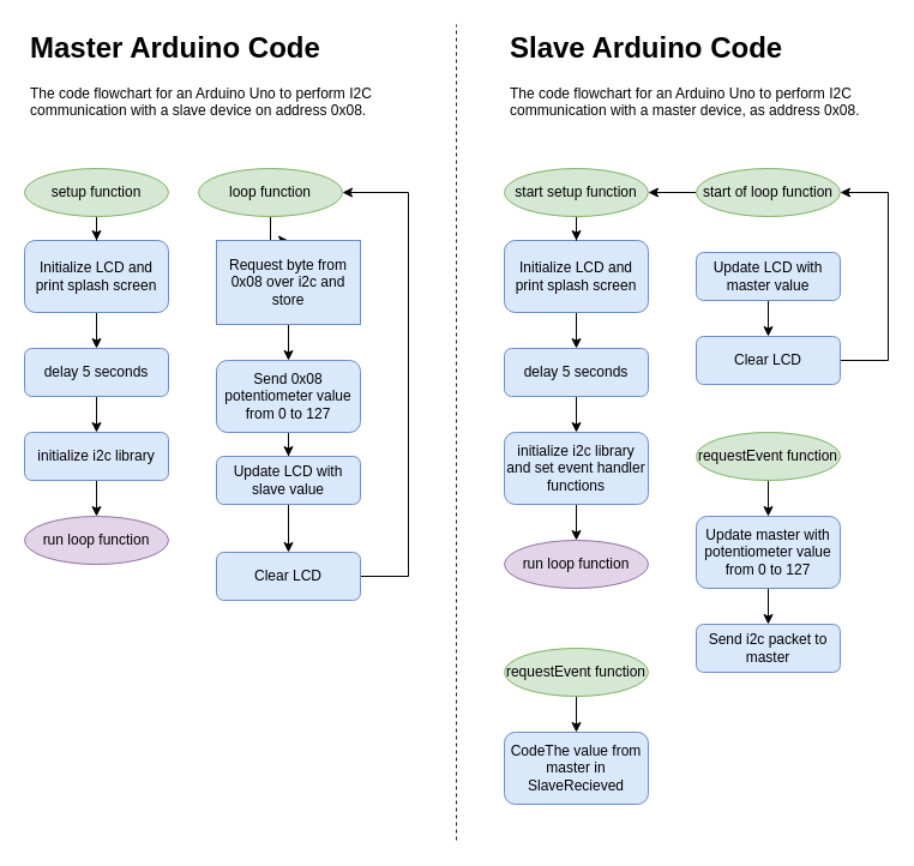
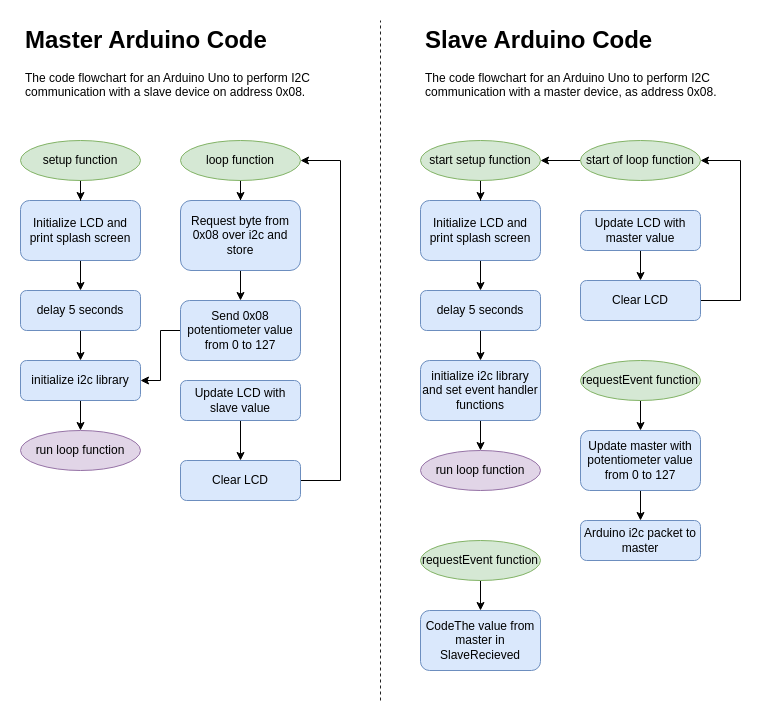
  <mxCell id="0" />
  <mxCell id="1" parent="0" />
  <mxCell id="2" value="" style="edgeStyle=orthogonalEdgeStyle;rounded=0;orthogonalLoop=1;jettySize=auto;html=1;" edge="1" parent="1" source="3" target="7"><mxGeometry relative="1" as="geometry" /></mxCell>
  <mxCell id="3" value="Initialize LCD and print splash screen" style="rounded=1;whiteSpace=wrap;html=1;fillColor=#dae8fc;strokeColor=#6c8ebf;" vertex="1" parent="1"><mxGeometry x="20" y="200" width="120" height="60" as="geometry" /></mxCell>
  <mxCell id="4" style="edgeStyle=orthogonalEdgeStyle;rounded=0;orthogonalLoop=1;jettySize=auto;html=1;entryX=0.5;entryY=0;entryDx=0;entryDy=0;" edge="1" parent="1" source="5" target="3"><mxGeometry relative="1" as="geometry" /></mxCell>
  <mxCell id="5" value="setup function" style="ellipse;whiteSpace=wrap;html=1;fillColor=#d5e8d4;strokeColor=#82b366;" vertex="1" parent="1"><mxGeometry x="20" y="140" width="120" height="40" as="geometry" /></mxCell>
  <mxCell id="6" value="" style="edgeStyle=orthogonalEdgeStyle;rounded=0;orthogonalLoop=1;jettySize=auto;html=1;" edge="1" parent="1" source="7" target="9"><mxGeometry relative="1" as="geometry" /></mxCell>
  <mxCell id="7" value="delay 5 seconds" style="whiteSpace=wrap;html=1;fillColor=#dae8fc;strokeColor=#6c8ebf;rounded=1;" vertex="1" parent="1"><mxGeometry x="20" y="290" width="120" height="40" as="geometry" /></mxCell>
  <mxCell id="8" value="" style="edgeStyle=orthogonalEdgeStyle;rounded=0;orthogonalLoop=1;jettySize=auto;html=1;" edge="1" parent="1" source="9" target="26"><mxGeometry relative="1" as="geometry" /></mxCell>
  <mxCell id="9" value="initialize i2c library" style="whiteSpace=wrap;html=1;fillColor=#dae8fc;strokeColor=#6c8ebf;rounded=1;" vertex="1" parent="1"><mxGeometry x="20" y="360" width="120" height="40" as="geometry" /></mxCell>
  <mxCell id="10" value="" style="edgeStyle=orthogonalEdgeStyle;rounded=0;orthogonalLoop=1;jettySize=auto;html=1;" edge="1" parent="1" source="11" target="13"><mxGeometry relative="1" as="geometry" /></mxCell>
- <mxCell id="11" value="loop&amp;nbsp;function" style="ellipse;whiteSpace=wrap;html=1;fillColor=#d5e8d4;strokeColor=#82b366;" vertex="1" parent="1"><mxGeometry x="165" y="140" width="120" height="40" as="geometry" /></mxCell>
+ <mxCell id="11" value="loop&amp;nbsp;function" style="ellipse;whiteSpace=wrap;html=1;fillColor=#d5e8d4;strokeColor=#82b366;" vertex="1" parent="1"><mxGeometry x="180" y="140" width="120" height="40" as="geometry" /></mxCell>
  <mxCell id="12" value="" style="edgeStyle=orthogonalEdgeStyle;rounded=0;orthogonalLoop=1;jettySize=auto;html=1;" edge="1" parent="1" source="13" target="15"><mxGeometry relative="1" as="geometry" /></mxCell>
- <mxCell id="13" value="Request byte from 0x08 over i2c and store" style="whiteSpace=wrap;html=1;fillColor=#dae8fc;strokeColor=#6c8ebf;rounded=0;" vertex="1" parent="1"><mxGeometry x="180" y="200" width="120" height="70" as="geometry" /></mxCell>
- <mxCell id="14" value="" style="edgeStyle=orthogonalEdgeStyle;rounded=0;orthogonalLoop=1;jettySize=auto;html=1;" edge="1" parent="1" source="15" target="18"><mxGeometry relative="1" as="geometry" /></mxCell>
+ <mxCell id="13" value="Request byte from 0x08 over i2c and store" style="rounded=1;whiteSpace=wrap;html=1;fillColor=#dae8fc;strokeColor=#6c8ebf;" vertex="1" parent="1"><mxGeometry x="180" y="200" width="120" height="70" as="geometry" /></mxCell>
+ <mxCell id="14" value="" style="edgeStyle=orthogonalEdgeStyle;rounded=0;orthogonalLoop=1;jettySize=auto;html=1;" edge="1" parent="1" source="15" target="9"><mxGeometry relative="1" as="geometry" /></mxCell>
  <mxCell id="15" value="Send 0x08 potentiometer value from 0 to 127" style="whiteSpace=wrap;html=1;fillColor=#dae8fc;strokeColor=#6c8ebf;rounded=1;" vertex="1" parent="1"><mxGeometry x="180" y="300" width="120" height="60" as="geometry" /></mxCell>
  <mxCell id="16" style="edgeStyle=orthogonalEdgeStyle;rounded=0;orthogonalLoop=1;jettySize=auto;html=1;entryX=1;entryY=0.5;entryDx=0;entryDy=0;exitX=1;exitY=0.5;exitDx=0;exitDy=0;" edge="1" parent="1" source="19" target="11"><mxGeometry relative="1" as="geometry"><mxPoint x="350" y="420" as="sourcePoint" /><Array as="points"><mxPoint x="340" y="480" /><mxPoint x="340" y="160" /></Array></mxGeometry></mxCell>
  <mxCell id="17" value="" style="edgeStyle=orthogonalEdgeStyle;rounded=0;orthogonalLoop=1;jettySize=auto;html=1;" edge="1" parent="1" source="18" target="19"><mxGeometry relative="1" as="geometry" /></mxCell>
  <mxCell id="18" value="Update LCD with slave value" style="whiteSpace=wrap;html=1;fillColor=#dae8fc;strokeColor=#6c8ebf;rounded=1;" vertex="1" parent="1"><mxGeometry x="180" y="380" width="120" height="40" as="geometry" /></mxCell>
  <mxCell id="19" value="Clear LCD" style="whiteSpace=wrap;html=1;fillColor=#dae8fc;strokeColor=#6c8ebf;rounded=1;" vertex="1" parent="1"><mxGeometry x="180" y="460" width="120" height="40" as="geometry" /></mxCell>
  <mxCell id="20" value="" style="edgeStyle=orthogonalEdgeStyle;rounded=0;orthogonalLoop=1;jettySize=auto;html=1;" edge="1" parent="1" source="21" target="30"><mxGeometry relative="1" as="geometry"><mxPoint x="640" y="200" as="targetPoint" /></mxGeometry></mxCell>
  <mxCell id="21" value="start of loop function" style="ellipse;whiteSpace=wrap;html=1;fillColor=#d5e8d4;strokeColor=#82b366;" vertex="1" parent="1"><mxGeometry x="580" y="140" width="120" height="40" as="geometry" /></mxCell>
  <mxCell id="22" style="edgeStyle=orthogonalEdgeStyle;rounded=0;orthogonalLoop=1;jettySize=auto;html=1;entryX=1;entryY=0.5;entryDx=0;entryDy=0;exitX=1;exitY=0.5;exitDx=0;exitDy=0;" edge="1" parent="1" source="25" target="21"><mxGeometry relative="1" as="geometry"><mxPoint x="750" y="420" as="sourcePoint" /><Array as="points"><mxPoint x="740" y="300" /><mxPoint x="740" y="160" /></Array></mxGeometry></mxCell>
  <mxCell id="23" value="" style="edgeStyle=orthogonalEdgeStyle;rounded=0;orthogonalLoop=1;jettySize=auto;html=1;" edge="1" parent="1" source="24" target="25"><mxGeometry relative="1" as="geometry" /></mxCell>
  <mxCell id="24" value="Update LCD with master value" style="whiteSpace=wrap;html=1;fillColor=#dae8fc;strokeColor=#6c8ebf;rounded=1;" vertex="1" parent="1"><mxGeometry x="580" y="210" width="120" height="40" as="geometry" /></mxCell>
  <mxCell id="25" value="Clear LCD" style="whiteSpace=wrap;html=1;fillColor=#dae8fc;strokeColor=#6c8ebf;rounded=1;" vertex="1" parent="1"><mxGeometry x="580" y="280" width="120" height="40" as="geometry" /></mxCell>
  <mxCell id="26" value="run loop function" style="ellipse;whiteSpace=wrap;html=1;fillColor=#e1d5e7;strokeColor=#9673a6;" vertex="1" parent="1"><mxGeometry x="20" y="430" width="120" height="40" as="geometry" /></mxCell>
  <mxCell id="27" value="" style="edgeStyle=orthogonalEdgeStyle;rounded=0;orthogonalLoop=1;jettySize=auto;html=1;" edge="1" parent="1" source="28" target="32"><mxGeometry relative="1" as="geometry" /></mxCell>
  <mxCell id="28" value="Initialize LCD and print splash screen" style="rounded=1;whiteSpace=wrap;html=1;fillColor=#dae8fc;strokeColor=#6c8ebf;" vertex="1" parent="1"><mxGeometry x="420" y="200" width="120" height="60" as="geometry" /></mxCell>
  <mxCell id="29" style="edgeStyle=orthogonalEdgeStyle;rounded=0;orthogonalLoop=1;jettySize=auto;html=1;entryX=0.5;entryY=0;entryDx=0;entryDy=0;" edge="1" parent="1" source="30" target="28"><mxGeometry relative="1" as="geometry" /></mxCell>
  <mxCell id="30" value="start setup function" style="ellipse;whiteSpace=wrap;html=1;fillColor=#d5e8d4;strokeColor=#82b366;" vertex="1" parent="1"><mxGeometry x="420" y="140" width="120" height="40" as="geometry" /></mxCell>
  <mxCell id="31" value="" style="edgeStyle=orthogonalEdgeStyle;rounded=0;orthogonalLoop=1;jettySize=auto;html=1;" edge="1" parent="1" source="32" target="34"><mxGeometry relative="1" as="geometry" /></mxCell>
  <mxCell id="32" value="delay 5 seconds" style="whiteSpace=wrap;html=1;fillColor=#dae8fc;strokeColor=#6c8ebf;rounded=1;" vertex="1" parent="1"><mxGeometry x="420" y="290" width="120" height="40" as="geometry" /></mxCell>
  <mxCell id="33" value="" style="edgeStyle=orthogonalEdgeStyle;rounded=0;orthogonalLoop=1;jettySize=auto;html=1;" edge="1" parent="1" source="34" target="35"><mxGeometry relative="1" as="geometry" /></mxCell>
  <mxCell id="34" value="initialize i2c library and set event handler functions" style="whiteSpace=wrap;html=1;fillColor=#dae8fc;strokeColor=#6c8ebf;rounded=1;" vertex="1" parent="1"><mxGeometry x="420" y="360" width="120" height="60" as="geometry" /></mxCell>
  <mxCell id="35" value="run loop function" style="ellipse;whiteSpace=wrap;html=1;fillColor=#e1d5e7;strokeColor=#9673a6;" vertex="1" parent="1"><mxGeometry x="420" y="450" width="120" height="40" as="geometry" /></mxCell>
  <mxCell id="36" value="&lt;h1&gt;Master Arduino Code&lt;/h1&gt;&lt;p&gt;The code flowchart for an Arduino Uno to perform I2C communication with a slave device on address 0x08.&lt;/p&gt;" style="text;html=1;strokeColor=none;fillColor=none;spacing=5;spacingTop=-20;whiteSpace=wrap;overflow=hidden;rounded=0;" vertex="1" parent="1"><mxGeometry x="20" y="20" width="320" height="100" as="geometry" /></mxCell>
  <mxCell id="37" value="&lt;h1&gt;Slave Arduino Code&lt;/h1&gt;&lt;p&gt;The code flowchart for an Arduino Uno to perform I2C communication with a master device, as address 0x08.&lt;/p&gt;" style="text;html=1;strokeColor=none;fillColor=none;spacing=5;spacingTop=-20;whiteSpace=wrap;overflow=hidden;rounded=0;" vertex="1" parent="1"><mxGeometry x="420" y="20" width="320" height="100" as="geometry" /></mxCell>
  <mxCell id="38" value="" style="endArrow=none;dashed=1;html=1;strokeWidth=1;rounded=0;strokeColor=#212121;" edge="1" parent="1"><mxGeometry width="50" height="50" relative="1" as="geometry"><mxPoint x="380" y="700" as="sourcePoint" /><mxPoint x="380" y="20" as="targetPoint" /></mxGeometry></mxCell>
  <mxCell id="39" value="" style="edgeStyle=orthogonalEdgeStyle;rounded=0;orthogonalLoop=1;jettySize=auto;html=1;entryX=0.5;entryY=0;entryDx=0;entryDy=0;" edge="1" parent="1" source="40" target="42"><mxGeometry relative="1" as="geometry"><mxPoint x="640" y="420" as="targetPoint" /></mxGeometry></mxCell>
  <mxCell id="40" value="requestEvent function" style="ellipse;whiteSpace=wrap;html=1;fillColor=#d5e8d4;strokeColor=#82b366;" vertex="1" parent="1"><mxGeometry x="580" y="360" width="120" height="40" as="geometry" /></mxCell>
  <mxCell id="41" value="" style="edgeStyle=orthogonalEdgeStyle;rounded=0;orthogonalLoop=1;jettySize=auto;html=1;" edge="1" parent="1" source="42" target="43"><mxGeometry relative="1" as="geometry" /></mxCell>
  <mxCell id="42" value="Update master with potentiometer value from 0 to 127" style="whiteSpace=wrap;html=1;fillColor=#dae8fc;strokeColor=#6c8ebf;rounded=1;" vertex="1" parent="1"><mxGeometry x="580" y="430" width="120" height="60" as="geometry" /></mxCell>
- <mxCell id="43" value="Send i2c packet to master" style="whiteSpace=wrap;html=1;fillColor=#dae8fc;strokeColor=#6c8ebf;rounded=1;" vertex="1" parent="1"><mxGeometry x="580" y="520" width="120" height="40" as="geometry" /></mxCell>
+ <mxCell id="43" value="Arduino i2c packet to master" style="whiteSpace=wrap;html=1;fillColor=#dae8fc;strokeColor=#6c8ebf;rounded=1;" vertex="1" parent="1"><mxGeometry x="580" y="520" width="120" height="40" as="geometry" /></mxCell>
  <mxCell id="44" value="" style="edgeStyle=orthogonalEdgeStyle;rounded=0;orthogonalLoop=1;jettySize=auto;html=1;entryX=0.5;entryY=0;entryDx=0;entryDy=0;" edge="1" parent="1" source="45" target="46"><mxGeometry relative="1" as="geometry"><mxPoint x="480" y="600" as="targetPoint" /></mxGeometry></mxCell>
  <mxCell id="45" value="requestEvent function" style="ellipse;whiteSpace=wrap;html=1;fillColor=#d5e8d4;strokeColor=#82b366;" vertex="1" parent="1"><mxGeometry x="420" y="540" width="120" height="40" as="geometry" /></mxCell>
  <mxCell id="46" value="CodeThe value from master in SlaveRecieved" style="whiteSpace=wrap;html=1;fillColor=#dae8fc;strokeColor=#6c8ebf;rounded=1;" vertex="1" parent="1"><mxGeometry x="420" y="610" width="120" height="60" as="geometry" /></mxCell>
